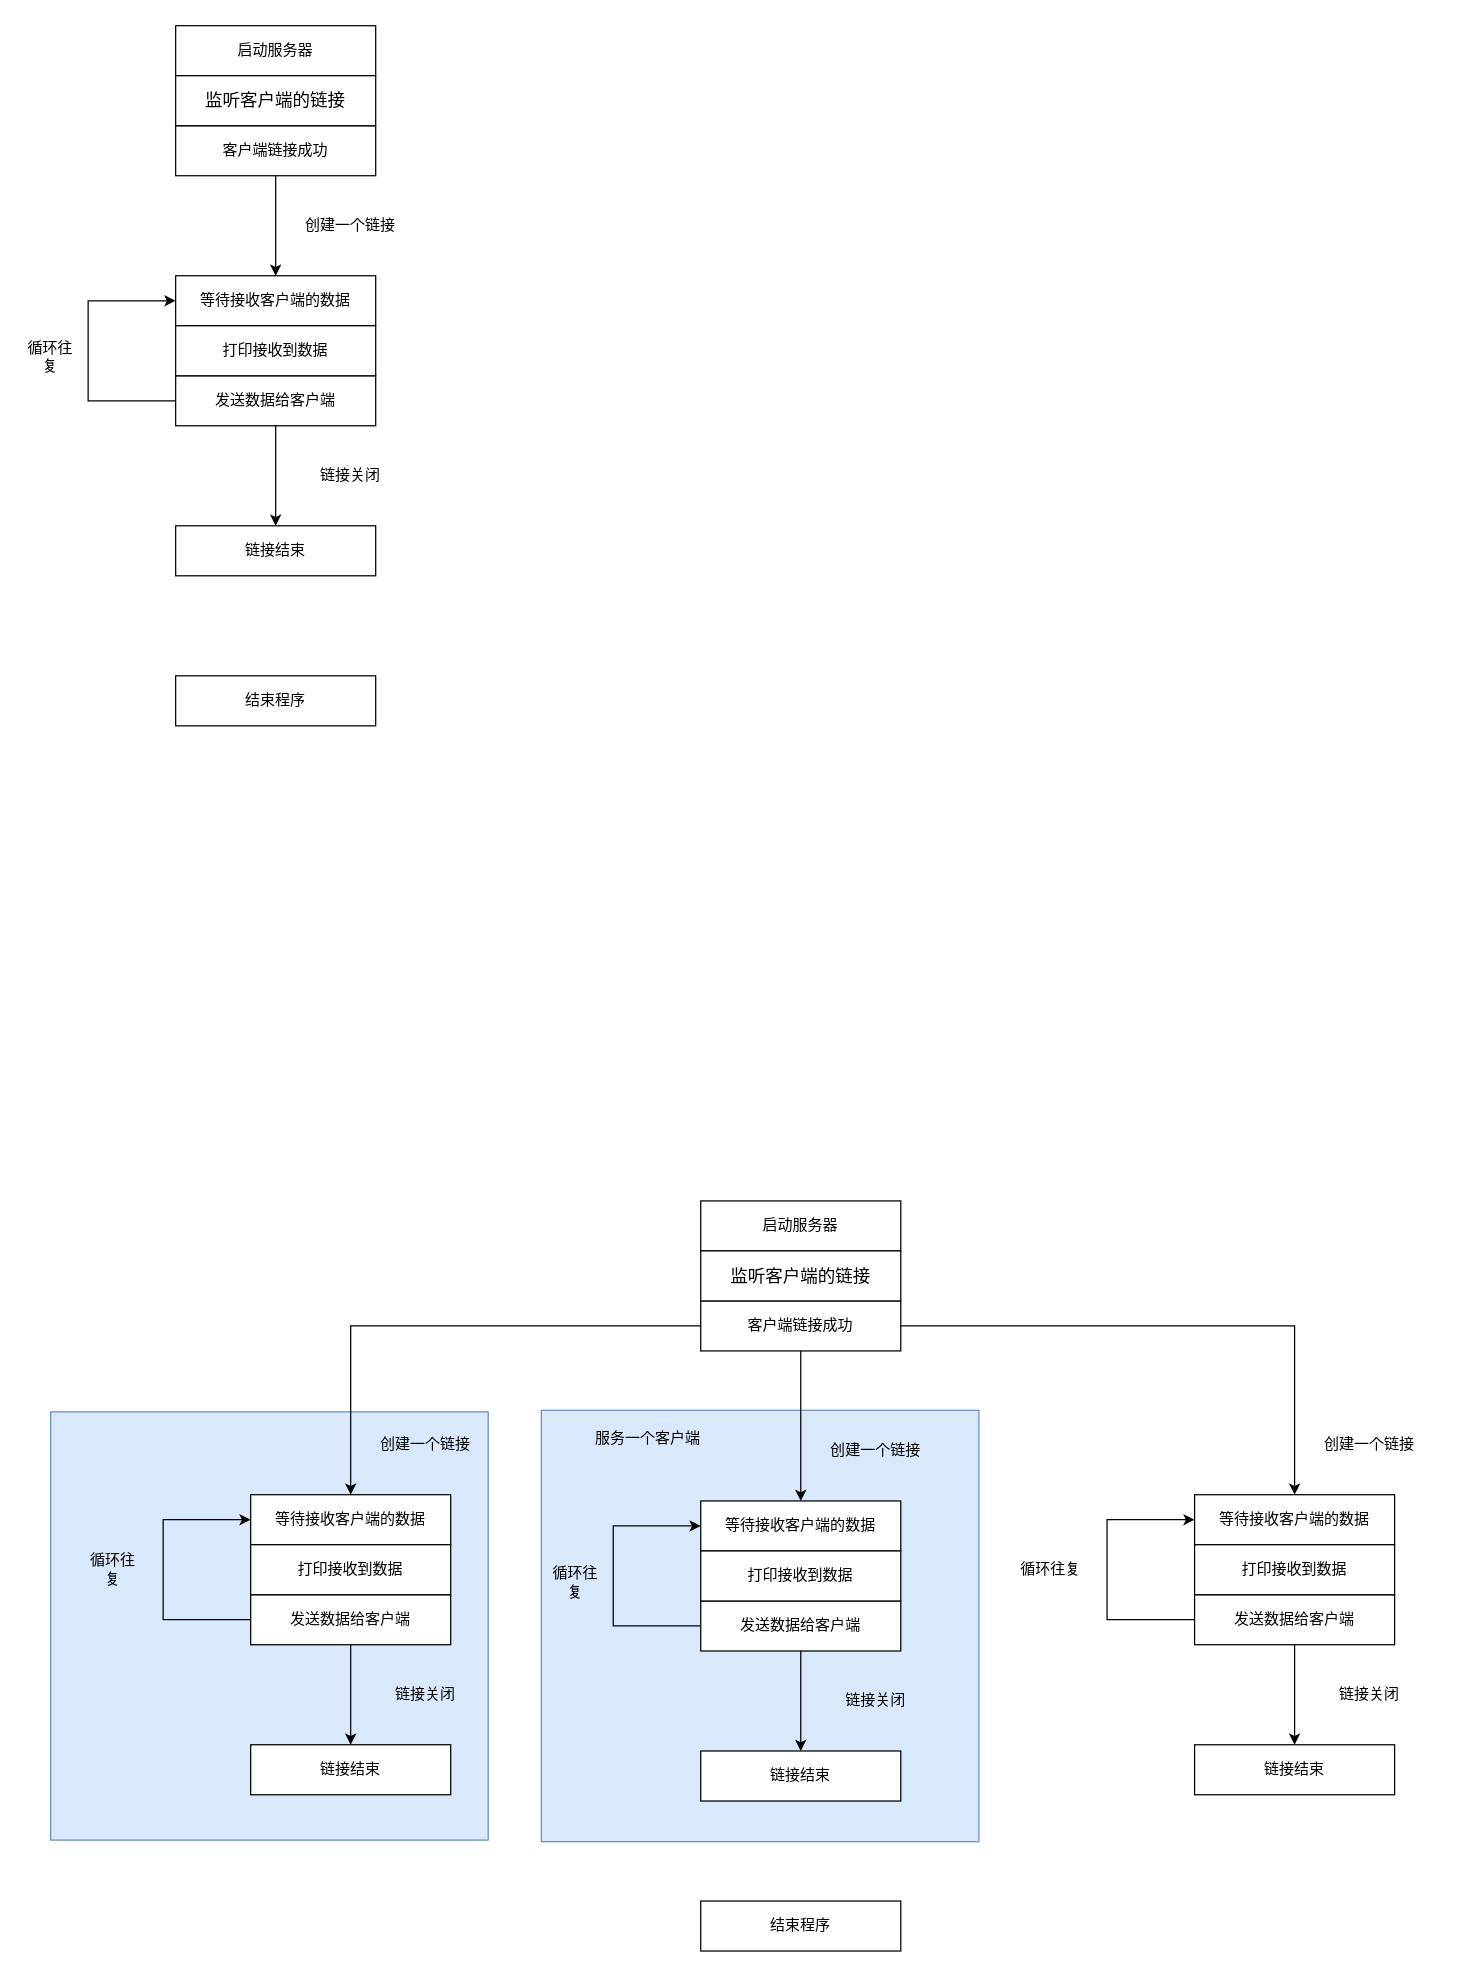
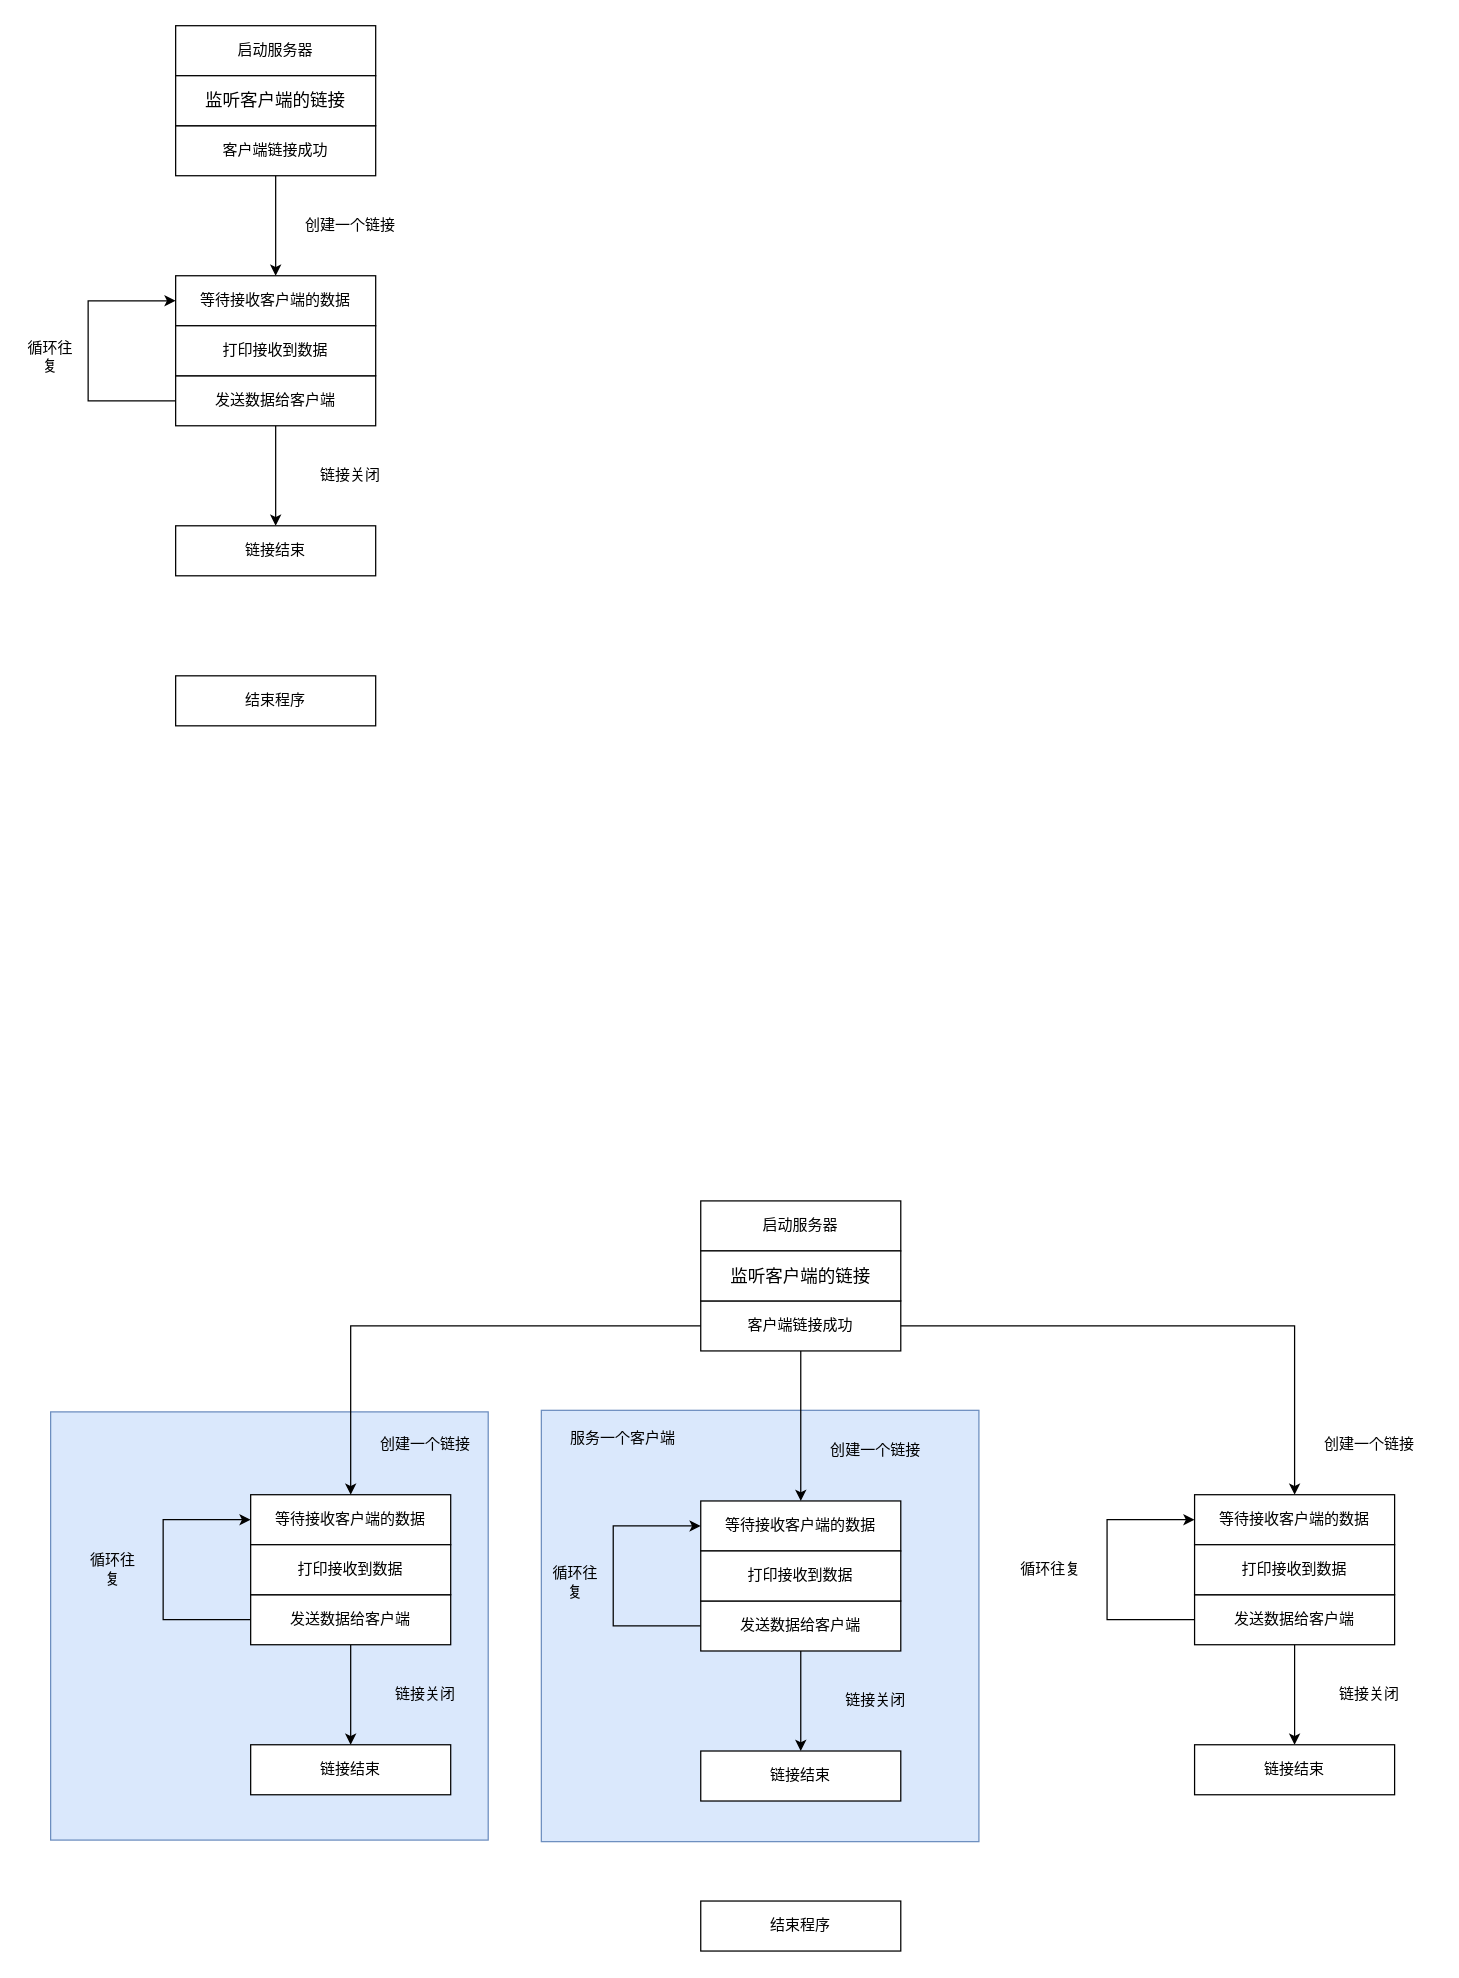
  <mxCell id="0" />
  <mxCell id="1" parent="0" />
  <mxCell id="2" value="启动服务器" style="rounded=0;whiteSpace=wrap;html=1;" parent="1" vertex="1"><mxGeometry x="140" y="20" width="160" height="40" as="geometry" /></mxCell>
  <mxCell id="3" value="等待接收客户端的数据" style="rounded=0;whiteSpace=wrap;html=1;" parent="1" vertex="1"><mxGeometry x="140" y="220" width="160" height="40" as="geometry" /></mxCell>
  <mxCell id="4" style="edgeStyle=orthogonalEdgeStyle;rounded=0;orthogonalLoop=1;jettySize=auto;html=1;exitX=0.5;exitY=1;exitDx=0;exitDy=0;entryX=0.5;entryY=0;entryDx=0;entryDy=0;" parent="1" source="5" target="3" edge="1"><mxGeometry relative="1" as="geometry" /></mxCell>
  <mxCell id="5" value="客户端链接成功" style="rounded=0;whiteSpace=wrap;html=1;" parent="1" vertex="1"><mxGeometry x="140" y="100" width="160" height="40" as="geometry" /></mxCell>
  <mxCell id="6" style="edgeStyle=orthogonalEdgeStyle;rounded=0;orthogonalLoop=1;jettySize=auto;html=1;entryX=0;entryY=0.5;entryDx=0;entryDy=0;" parent="1" source="8" target="3" edge="1"><mxGeometry relative="1" as="geometry"><Array as="points"><mxPoint x="70" y="320" /><mxPoint x="70" y="240" /></Array></mxGeometry></mxCell>
  <mxCell id="7" style="edgeStyle=orthogonalEdgeStyle;rounded=0;orthogonalLoop=1;jettySize=auto;html=1;exitX=0.5;exitY=1;exitDx=0;exitDy=0;entryX=0.5;entryY=0;entryDx=0;entryDy=0;" parent="1" source="8" target="11" edge="1"><mxGeometry relative="1" as="geometry" /></mxCell>
  <mxCell id="8" value="发送数据给客户端" style="rounded=0;whiteSpace=wrap;html=1;" parent="1" vertex="1"><mxGeometry x="140" y="300" width="160" height="40" as="geometry" /></mxCell>
  <mxCell id="9" value="打印接收到数据" style="rounded=0;whiteSpace=wrap;html=1;" parent="1" vertex="1"><mxGeometry x="140" y="260" width="160" height="40" as="geometry" /></mxCell>
  <mxCell id="10" value="&lt;span style=&quot;font-size: 14px&quot;&gt;监听客户端的链接&lt;/span&gt;" style="rounded=0;whiteSpace=wrap;html=1;" parent="1" vertex="1"><mxGeometry x="140" y="60" width="160" height="40" as="geometry" /></mxCell>
  <mxCell id="11" value="链接结束" style="rounded=0;whiteSpace=wrap;html=1;" parent="1" vertex="1"><mxGeometry x="140" y="420" width="160" height="40" as="geometry" /></mxCell>
  <mxCell id="12" value="循环往复" style="text;html=1;strokeColor=none;fillColor=none;align=center;verticalAlign=middle;whiteSpace=wrap;rounded=0;" parent="1" vertex="1"><mxGeometry x="20" y="275" width="40" height="20" as="geometry" /></mxCell>
  <mxCell id="13" value="创建一个链接" style="text;html=1;strokeColor=none;fillColor=none;align=center;verticalAlign=middle;whiteSpace=wrap;rounded=0;" parent="1" vertex="1"><mxGeometry x="230" y="170" width="100" height="20" as="geometry" /></mxCell>
  <mxCell id="14" value="链接关闭" style="text;html=1;strokeColor=none;fillColor=none;align=center;verticalAlign=middle;whiteSpace=wrap;rounded=0;" parent="1" vertex="1"><mxGeometry x="230" y="370" width="100" height="20" as="geometry" /></mxCell>
  <mxCell id="15" value="结束程序" style="rounded=0;whiteSpace=wrap;html=1;" parent="1" vertex="1"><mxGeometry x="140" y="540" width="160" height="40" as="geometry" /></mxCell>
  <mxCell id="16" value="" style="rounded=0;whiteSpace=wrap;html=1;fillColor=#dae8fc;strokeColor=#6c8ebf;" parent="1" vertex="1"><mxGeometry x="432.5" y="1127.5" width="350" height="345" as="geometry" /></mxCell>
  <mxCell id="17" value="" style="rounded=0;whiteSpace=wrap;html=1;fillColor=#dae8fc;strokeColor=#6c8ebf;" parent="1" vertex="1"><mxGeometry x="40" y="1128.75" width="350" height="342.5" as="geometry" /></mxCell>
  <mxCell id="18" value="启动服务器" style="rounded=0;whiteSpace=wrap;html=1;" parent="1" vertex="1"><mxGeometry x="560" y="960" width="160" height="40" as="geometry" /></mxCell>
  <mxCell id="19" value="等待接收客户端的数据" style="rounded=0;whiteSpace=wrap;html=1;" parent="1" vertex="1"><mxGeometry x="560" y="1200" width="160" height="40" as="geometry" /></mxCell>
  <mxCell id="20" style="edgeStyle=orthogonalEdgeStyle;rounded=0;orthogonalLoop=1;jettySize=auto;html=1;exitX=0.5;exitY=1;exitDx=0;exitDy=0;entryX=0.5;entryY=0;entryDx=0;entryDy=0;" parent="1" source="21" target="19" edge="1"><mxGeometry relative="1" as="geometry" /></mxCell>
  <mxCell id="21" value="客户端链接成功" style="rounded=0;whiteSpace=wrap;html=1;" parent="1" vertex="1"><mxGeometry x="560" y="1040" width="160" height="40" as="geometry" /></mxCell>
  <mxCell id="22" style="edgeStyle=orthogonalEdgeStyle;rounded=0;orthogonalLoop=1;jettySize=auto;html=1;entryX=0;entryY=0.5;entryDx=0;entryDy=0;" parent="1" source="24" target="19" edge="1"><mxGeometry relative="1" as="geometry"><Array as="points"><mxPoint x="490" y="1300" /><mxPoint x="490" y="1220" /></Array></mxGeometry></mxCell>
  <mxCell id="23" style="edgeStyle=orthogonalEdgeStyle;rounded=0;orthogonalLoop=1;jettySize=auto;html=1;exitX=0.5;exitY=1;exitDx=0;exitDy=0;entryX=0.5;entryY=0;entryDx=0;entryDy=0;" parent="1" source="24" target="27" edge="1"><mxGeometry relative="1" as="geometry" /></mxCell>
  <mxCell id="24" value="发送数据给客户端" style="rounded=0;whiteSpace=wrap;html=1;" parent="1" vertex="1"><mxGeometry x="560" y="1280" width="160" height="40" as="geometry" /></mxCell>
  <mxCell id="25" value="打印接收到数据" style="rounded=0;whiteSpace=wrap;html=1;" parent="1" vertex="1"><mxGeometry x="560" y="1240" width="160" height="40" as="geometry" /></mxCell>
  <mxCell id="26" value="&lt;span style=&quot;font-size: 14px&quot;&gt;监听客户端的链接&lt;/span&gt;" style="rounded=0;whiteSpace=wrap;html=1;" parent="1" vertex="1"><mxGeometry x="560" y="1000" width="160" height="40" as="geometry" /></mxCell>
  <mxCell id="27" value="链接结束" style="rounded=0;whiteSpace=wrap;html=1;" parent="1" vertex="1"><mxGeometry x="560" y="1400" width="160" height="40" as="geometry" /></mxCell>
  <mxCell id="28" value="循环往复" style="text;html=1;strokeColor=none;fillColor=none;align=center;verticalAlign=middle;whiteSpace=wrap;rounded=0;" parent="1" vertex="1"><mxGeometry x="440" y="1255" width="40" height="20" as="geometry" /></mxCell>
  <mxCell id="29" value="创建一个链接" style="text;html=1;strokeColor=none;fillColor=none;align=center;verticalAlign=middle;whiteSpace=wrap;rounded=0;" parent="1" vertex="1"><mxGeometry x="650" y="1150" width="100" height="20" as="geometry" /></mxCell>
  <mxCell id="30" value="链接关闭" style="text;html=1;strokeColor=none;fillColor=none;align=center;verticalAlign=middle;whiteSpace=wrap;rounded=0;" parent="1" vertex="1"><mxGeometry x="650" y="1350" width="100" height="20" as="geometry" /></mxCell>
  <mxCell id="31" value="等待接收客户端的数据" style="rounded=0;whiteSpace=wrap;html=1;" parent="1" vertex="1"><mxGeometry x="955" y="1195" width="160" height="40" as="geometry" /></mxCell>
  <mxCell id="32" style="edgeStyle=orthogonalEdgeStyle;rounded=0;orthogonalLoop=1;jettySize=auto;html=1;exitX=1;exitY=0.5;exitDx=0;exitDy=0;entryX=0.5;entryY=0;entryDx=0;entryDy=0;" parent="1" source="21" target="31" edge="1"><mxGeometry relative="1" as="geometry"><mxPoint x="980" y="1110" as="sourcePoint" /></mxGeometry></mxCell>
  <mxCell id="33" style="edgeStyle=orthogonalEdgeStyle;rounded=0;orthogonalLoop=1;jettySize=auto;html=1;entryX=0;entryY=0.5;entryDx=0;entryDy=0;" parent="1" source="35" target="31" edge="1"><mxGeometry relative="1" as="geometry"><Array as="points"><mxPoint x="885" y="1295" /><mxPoint x="885" y="1215" /></Array></mxGeometry></mxCell>
  <mxCell id="34" style="edgeStyle=orthogonalEdgeStyle;rounded=0;orthogonalLoop=1;jettySize=auto;html=1;exitX=0.5;exitY=1;exitDx=0;exitDy=0;entryX=0.5;entryY=0;entryDx=0;entryDy=0;" parent="1" source="35" target="37" edge="1"><mxGeometry relative="1" as="geometry" /></mxCell>
  <mxCell id="35" value="发送数据给客户端" style="rounded=0;whiteSpace=wrap;html=1;" parent="1" vertex="1"><mxGeometry x="955" y="1275" width="160" height="40" as="geometry" /></mxCell>
  <mxCell id="36" value="打印接收到数据" style="rounded=0;whiteSpace=wrap;html=1;" parent="1" vertex="1"><mxGeometry x="955" y="1235" width="160" height="40" as="geometry" /></mxCell>
  <mxCell id="37" value="链接结束" style="rounded=0;whiteSpace=wrap;html=1;" parent="1" vertex="1"><mxGeometry x="955" y="1395" width="160" height="40" as="geometry" /></mxCell>
  <mxCell id="38" value="循环往复" style="text;html=1;strokeColor=none;fillColor=none;align=center;verticalAlign=middle;whiteSpace=wrap;rounded=0;" parent="1" vertex="1"><mxGeometry x="815" y="1245" width="50" height="20" as="geometry" /></mxCell>
  <mxCell id="39" value="创建一个链接" style="text;html=1;strokeColor=none;fillColor=none;align=center;verticalAlign=middle;whiteSpace=wrap;rounded=0;" parent="1" vertex="1"><mxGeometry x="1045" y="1145" width="100" height="20" as="geometry" /></mxCell>
  <mxCell id="40" value="链接关闭" style="text;html=1;strokeColor=none;fillColor=none;align=center;verticalAlign=middle;whiteSpace=wrap;rounded=0;" parent="1" vertex="1"><mxGeometry x="1045" y="1345" width="100" height="20" as="geometry" /></mxCell>
  <mxCell id="41" value="等待接收客户端的数据" style="rounded=0;whiteSpace=wrap;html=1;" parent="1" vertex="1"><mxGeometry x="200" y="1195" width="160" height="40" as="geometry" /></mxCell>
  <mxCell id="42" style="edgeStyle=orthogonalEdgeStyle;rounded=0;orthogonalLoop=1;jettySize=auto;html=1;exitX=0;exitY=0.5;exitDx=0;exitDy=0;entryX=0.5;entryY=0;entryDx=0;entryDy=0;" parent="1" source="21" target="41" edge="1"><mxGeometry relative="1" as="geometry"><mxPoint x="60" y="1110" as="sourcePoint" /></mxGeometry></mxCell>
  <mxCell id="43" style="edgeStyle=orthogonalEdgeStyle;rounded=0;orthogonalLoop=1;jettySize=auto;html=1;entryX=0;entryY=0.5;entryDx=0;entryDy=0;" parent="1" source="45" target="41" edge="1"><mxGeometry relative="1" as="geometry"><Array as="points"><mxPoint x="130" y="1295" /><mxPoint x="130" y="1215" /></Array></mxGeometry></mxCell>
  <mxCell id="44" style="edgeStyle=orthogonalEdgeStyle;rounded=0;orthogonalLoop=1;jettySize=auto;html=1;exitX=0.5;exitY=1;exitDx=0;exitDy=0;entryX=0.5;entryY=0;entryDx=0;entryDy=0;" parent="1" source="45" target="47" edge="1"><mxGeometry relative="1" as="geometry" /></mxCell>
  <mxCell id="45" value="发送数据给客户端" style="rounded=0;whiteSpace=wrap;html=1;" parent="1" vertex="1"><mxGeometry x="200" y="1275" width="160" height="40" as="geometry" /></mxCell>
  <mxCell id="46" value="打印接收到数据" style="rounded=0;whiteSpace=wrap;html=1;" parent="1" vertex="1"><mxGeometry x="200" y="1235" width="160" height="40" as="geometry" /></mxCell>
  <mxCell id="47" value="链接结束" style="rounded=0;whiteSpace=wrap;html=1;" parent="1" vertex="1"><mxGeometry x="200" y="1395" width="160" height="40" as="geometry" /></mxCell>
  <mxCell id="48" value="循环往复" style="text;html=1;strokeColor=none;fillColor=none;align=center;verticalAlign=middle;whiteSpace=wrap;rounded=0;" parent="1" vertex="1"><mxGeometry x="70" y="1245" width="40" height="20" as="geometry" /></mxCell>
  <mxCell id="49" value="创建一个链接" style="text;html=1;strokeColor=none;fillColor=none;align=center;verticalAlign=middle;whiteSpace=wrap;rounded=0;" parent="1" vertex="1"><mxGeometry x="290" y="1145" width="100" height="20" as="geometry" /></mxCell>
  <mxCell id="50" value="链接关闭" style="text;html=1;strokeColor=none;fillColor=none;align=center;verticalAlign=middle;whiteSpace=wrap;rounded=0;" parent="1" vertex="1"><mxGeometry x="290" y="1345" width="100" height="20" as="geometry" /></mxCell>
  <mxCell id="51" value="结束程序" style="rounded=0;whiteSpace=wrap;html=1;" parent="1" vertex="1"><mxGeometry x="560" y="1520" width="160" height="40" as="geometry" /></mxCell>
- <mxCell id="52" value="服务一个客户端" style="text;html=1;strokeColor=none;fillColor=none;align=center;verticalAlign=middle;whiteSpace=wrap;rounded=0;" parent="1" vertex="1"><mxGeometry x="467.5" y="1140" width="100" height="20" as="geometry" /></mxCell>
+ <mxCell id="52" value="服务一个客户端" style="text;html=1;strokeColor=none;fillColor=none;align=center;verticalAlign=middle;whiteSpace=wrap;rounded=0;" parent="1" vertex="1"><mxGeometry x="447.5" width="100" height="20" as="geometry" y="1140" /></mxCell>
